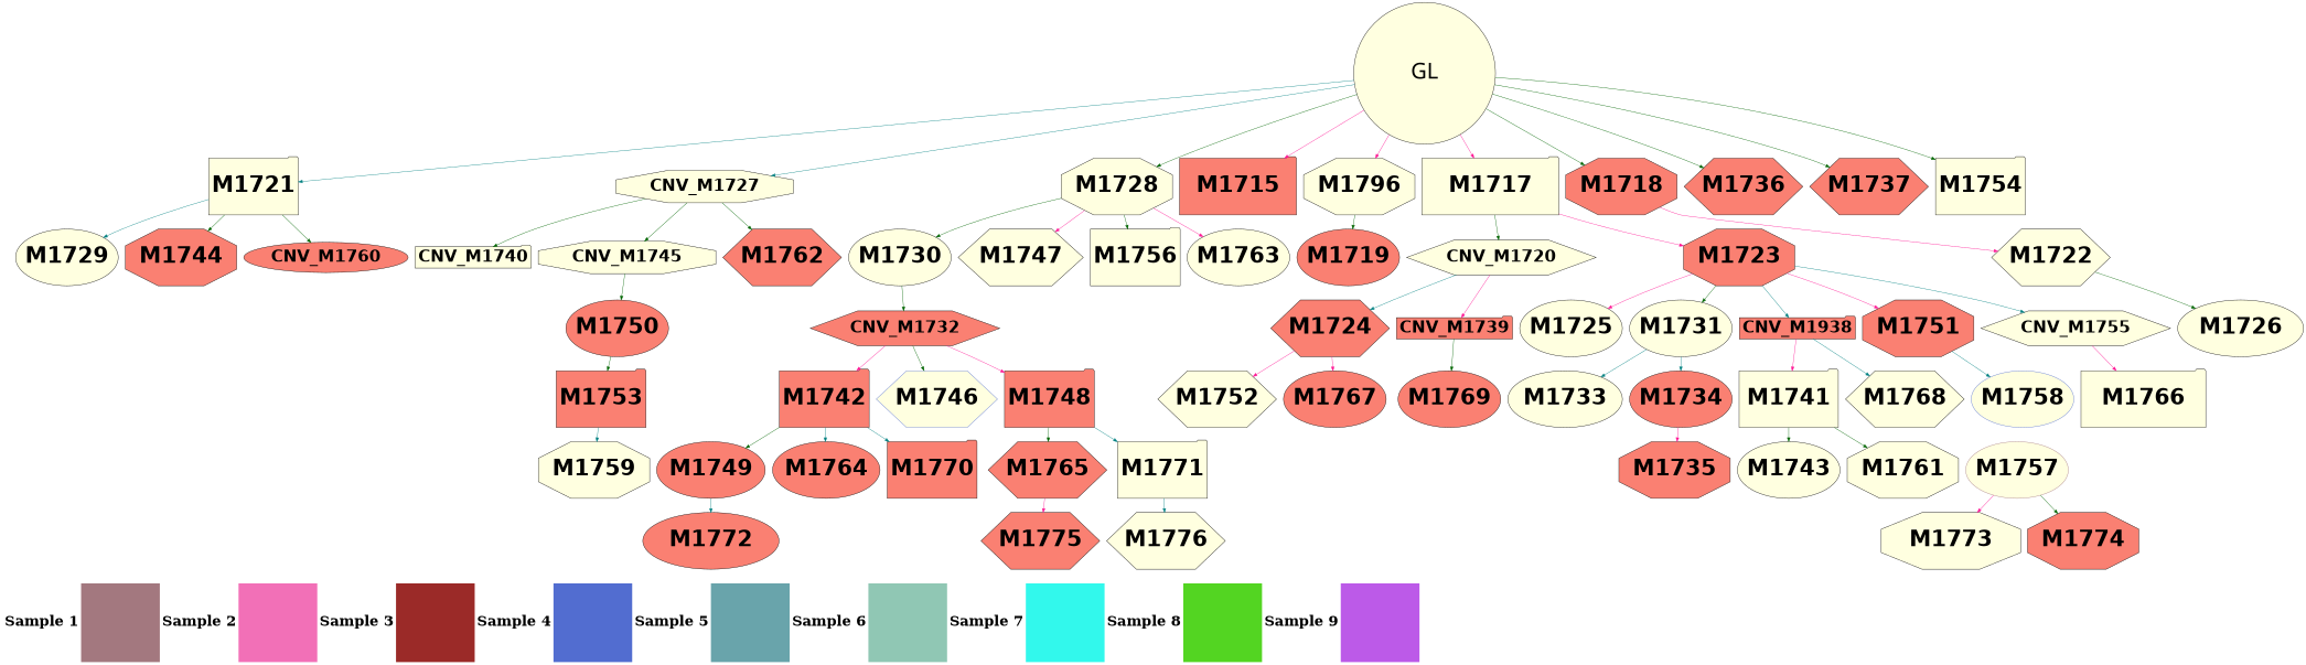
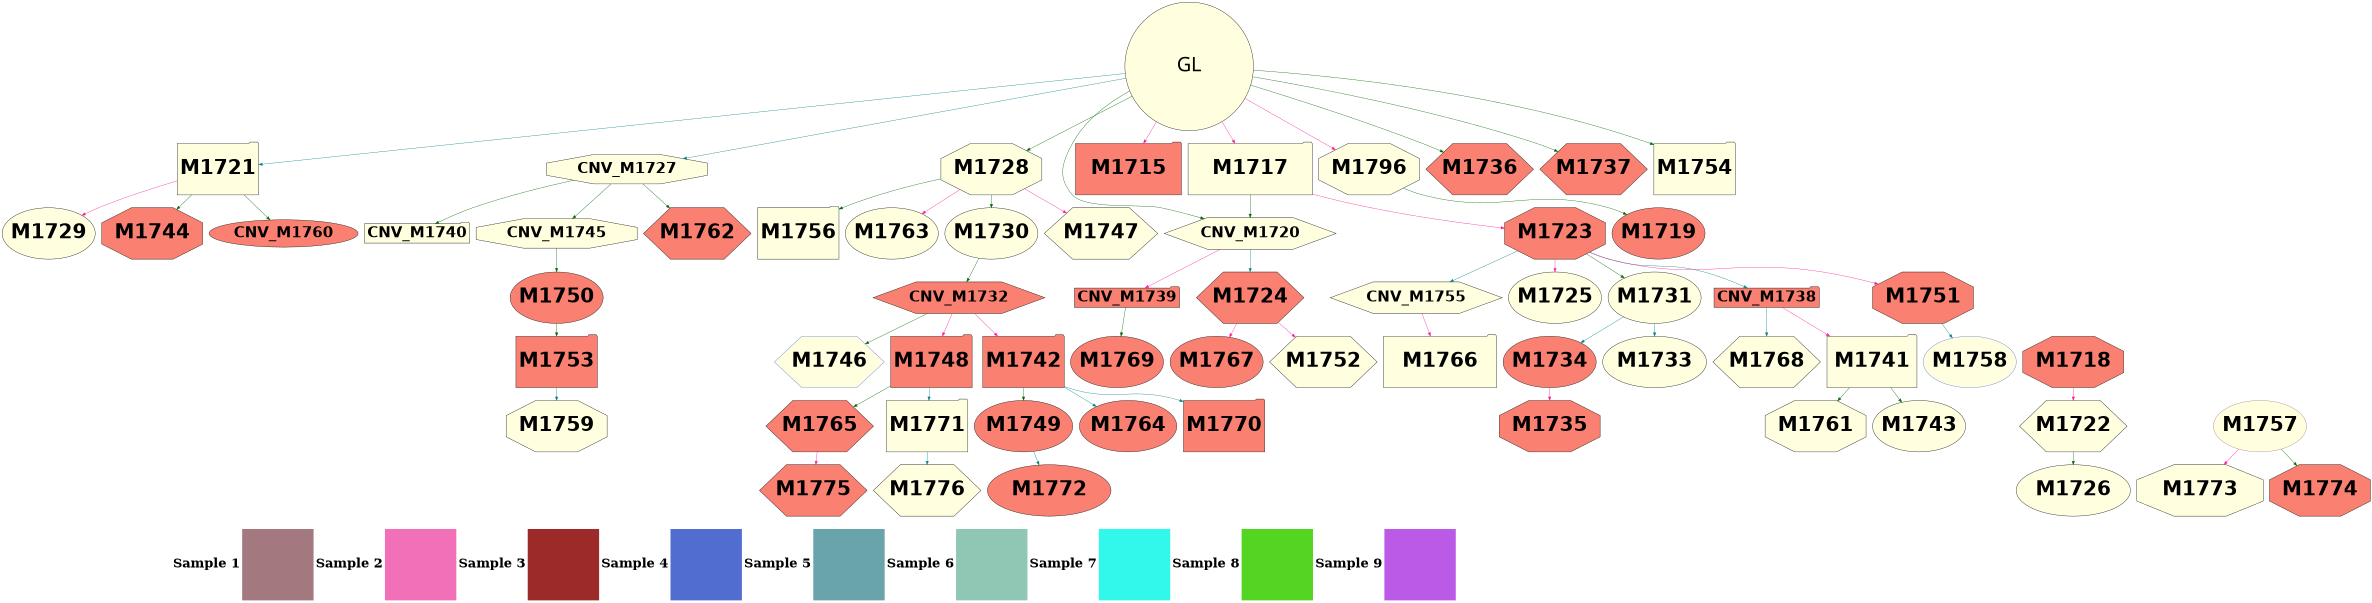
  digraph {
    rankdir=TB
    node [shape=ellipse fillcolor=lightyellow fontname="helvetica-bold" fontsize=56 style=filled]
    edge [color=darkgreen]
    n1 [label=<<TABLE border="0" cellborder="0" cellspacing="0">  <TR><TD width="200" height="200" colspan="1"><FONT POINT-SIZE="36.0"><B>Sample 1</B></FONT></TD><TD width="200" height="200" colspan="1" BGCOLOR="#a3787f"></TD> <TD width="200" height="200" colspan="1"><FONT POINT-SIZE="36.0"><B>Sample 2</B></FONT></TD><TD width="200" height="200" colspan="1" BGCOLOR="#f270b7"></TD> <TD width="200" height="200" colspan="1"><FONT POINT-SIZE="36.0"><B>Sample 3</B></FONT></TD><TD width="200" height="200" colspan="1" BGCOLOR="#9b2a28"></TD> <TD width="200" height="200" colspan="1"><FONT POINT-SIZE="36.0"><B>Sample 4</B></FONT></TD><TD width="200" height="200" colspan="1" BGCOLOR="#526dd0"></TD> <TD width="200" height="200" colspan="1"><FONT POINT-SIZE="36.0"><B>Sample 5</B></FONT></TD><TD width="200" height="200" colspan="1" BGCOLOR="#69a4ab"></TD> <TD width="200" height="200" colspan="1"><FONT POINT-SIZE="36.0"><B>Sample 6</B></FONT></TD><TD width="200" height="200" colspan="1" BGCOLOR="#90c7b4"></TD> <TD width="200" height="200" colspan="1"><FONT POINT-SIZE="36.0"><B>Sample 7</B></FONT></TD><TD width="200" height="200" colspan="1" BGCOLOR="#32f8ec"></TD> <TD width="200" height="200" colspan="1"><FONT POINT-SIZE="36.0"><B>Sample 8</B></FONT></TD><TD width="200" height="200" colspan="1" BGCOLOR="#53d522"></TD> <TD width="200" height="200" colspan="1"><FONT POINT-SIZE="36.0"><B>Sample 9</B></FONT></TD><TD width="200" height="200" colspan="1" BGCOLOR="#bc5ae8"></TD> </TR></TABLE>> margin=0 shape=none fillcolor="" fontname="" fontsize="" style=""]
    n2 [fontsize=42 label=CNV_M1720 shape=hexagon]
    n3 [fillcolor=salmon height=2 label=M1724 shape=hexagon width=0.5]
    n4 [fillcolor=salmon fontsize=42 label=CNV_M1739 shape=folder]
    n5 [height=2 label=M1752 shape=hexagon width=2.76]
    n6 [fillcolor=salmon height=2 label=M1767 width=0.54]
    n7 [fillcolor=salmon height=2 label=M1769 width=1.7]
    n8 [height=2 label=M1721 shape=folder width=1.02]
    n9 [height=2 label=M1729 width=1.66]
    n10 [fillcolor=salmon height=2 label=M1744 shape=octagon width=0.82]
    n11 [fillcolor=salmon fontsize=42 label=CNV_M1760]
    n12 [height=2 label=M1722 shape=hexagon width=1.94]
    n13 [height=2 label=M1726 width=4.44]
    n14 [fillcolor=salmon height=2 label=M1723 shape=octagon width=1.57]
    n15 [height=2 label=M1725 width=1.06]
    n16 [height=2 label=M1731 width=3.15]
-   n17 [fillcolor=salmon fontsize=42 label=CNV_M1938 shape=folder]
+   n17 [fillcolor=salmon fontsize=42 label=CNV_M1738 shape=folder]
    n18 [fillcolor=salmon height=2 label=M1751 shape=octagon width=0.88]
    n19 [fontsize=42 label=CNV_M1755 shape=hexagon]
    n20 [height=2 label=M1733 width=4.04]
    n21 [fillcolor=salmon height=2 label=M1734 width=1.24]
    n22 [height=2 label=M1741 shape=folder width=3.5]
    n23 [height=2 label=M1768 shape=hexagon width=0.66]
    n24 [color="#526dd0:#32f8ec" height=2 label=M1758 style="wedged,filled" width=3.52]
    n25 [height=2 label=M1766 shape=folder width=4.4]
    n26 [fillcolor=salmon height=2 label=M1735 shape=octagon width=0.41]
    n27 [height=2 label=M1743 width=0.67]
    n28 [height=2 label=M1761 shape=octagon width=1.25]
    n29 [color="#a3787f:#f270b7:#90c7b4" height=2 label=M1757 style="wedged,filled" width=3.17]
    n30 [height=2 label=M1773 shape=octagon width=4.92]
    n31 [fillcolor=salmon height=2 label=M1774 shape=octagon width=0.62]
    n32 [fontsize=42 label=CNV_M1727 shape=octagon]
    n33 [fontsize=42 label=CNV_M1740 shape=folder]
    n34 [fontsize=42 label=CNV_M1745 shape=octagon]
    n35 [fillcolor=salmon height=2 label=M1762 shape=hexagon width=0.68]
    n36 [fillcolor=salmon height=2 label=M1750 width=2.32]
    n37 [fillcolor=salmon height=2 label=M1753 shape=folder width=2.73]
    n38 [height=2 label=M1728 shape=octagon width=2.48]
    n39 [height=2 label=M1730 width=2.18]
    n40 [height=2 label=M1747 shape=hexagon width=4.42]
    n41 [height=2 label=M1756 shape=folder width=0.89]
    n42 [height=2 label=M1763 width=1.83]
    n43 [fillcolor=salmon fontsize=42 label=CNV_M1732 shape=hexagon]
    n44 [fillcolor=salmon height=2 label=M1742 shape=folder width=1.98]
    n45 [color="#526dd0:#69a4ab" height=2 label=M1746 shape=hexagon style="wedged,filled" width=4.28]
    n46 [fillcolor=salmon height=2 label=M1748 shape=folder width=0.82]
    n47 [fillcolor=salmon height=2 label=M1749 width=3.83]
    n48 [fillcolor=salmon height=2 label=M1764 width=3.79]
    n49 [fillcolor=salmon height=2 label=M1770 shape=folder width=1.34]
    n50 [fillcolor=salmon height=2 label=M1765 shape=hexagon width=3.71]
    n51 [height=2 label=M1771 shape=folder width=0.56]
    n52 [fillcolor=salmon height=2 label=M1772 width=4.81]
    n53 [fillcolor=salmon height=2 label=M1775 shape=hexagon width=3]
    n54 [height=2 label=M1776 shape=hexagon width=1.53]
    n55 [height=2 label=M1759 shape=octagon width=0.07]
    n56 [fontname="arial-bold" height=5 label=GL width=5]
    n57 [fillcolor=salmon height=2 label=M1715 shape=folder width=4.12]
    n58 [height=2 label=M1796 shape=octagon width=2.84]
    n59 [height=2 label=M1717 shape=folder width=4.83]
    n60 [fillcolor=salmon height=2 label=M1718 shape=octagon width=3.34]
    n61 [fillcolor=salmon height=2 label=M1736 shape=hexagon width=0.37]
    n62 [fillcolor=salmon height=2 label=M1737 shape=hexagon width=1.65]
    n63 [height=2 label=M1754 shape=folder width=2.83]
    n64 [fillcolor=salmon height=2 label=M1719 width=3.31]
    subgraph sub_1 {
      rank=sink
      n1
    }
    n2 -> n3 [color=teal]
    n2 -> n4 [color=deeppink]
    n3 -> n5 [color=deeppink]
    n3 -> n6 [color=deeppink]
    n4 -> n7
-   n8 -> n9 [color=teal]
+   n8 -> n9 [color=deeppink]
    n8 -> n10
    n8 -> n11
    n12 -> n13
    n14 -> n15 [color=deeppink]
    n14 -> n16
    n14 -> n17 [color=teal]
    n14 -> n18 [color=deeppink]
    n14 -> n19 [color=teal]
    n16 -> n20 [color=teal]
    n16 -> n21 [color=teal]
    n17 -> n22 [color=deeppink]
    n17 -> n23 [color=teal]
    n18 -> n24 [color=teal]
    n19 -> n25 [color=deeppink]
    n21 -> n26 [color=deeppink]
    n22 -> n27
    n22 -> n28
    n29 -> n30 [color=deeppink]
    n29 -> n31
    n32 -> n33
    n32 -> n34
    n32 -> n35
    n34 -> n36
    n36 -> n37
    n37 -> n55 [color=teal]
    n38 -> n39
    n38 -> n40 [color=deeppink]
    n38 -> n41
    n38 -> n42 [color=deeppink]
    n39 -> n43
    n43 -> n44 [color=deeppink]
    n43 -> n45
    n43 -> n46 [color=deeppink]
    n44 -> n47
    n44 -> n48 [color=teal]
    n44 -> n49 [color=teal]
    n46 -> n50
    n46 -> n51 [color=teal]
    n47 -> n52 [color=teal]
    n50 -> n53 [color=deeppink]
    n51 -> n54 [color=teal]
    n56 -> n8 [color=teal]
    n56 -> n32 [color=teal]
    n56 -> n38
    n56 -> n57 [color=deeppink]
    n56 -> n58 [color=deeppink]
    n56 -> n59 [color=deeppink]
-   n56 -> n60
+   n56 -> n2
    n56 -> n61
    n56 -> n62
    n56 -> n63
    n58 -> n64
    n59 -> n2
    n59 -> n14 [color=deeppink]
    n60 -> n12 [color=deeppink]
  }
